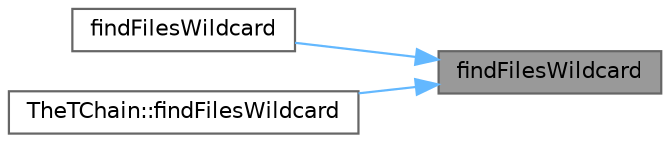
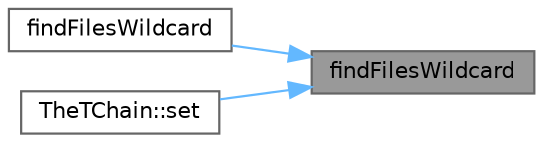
  digraph {
    rankdir=RL
    node [color=grey40 fillcolor=white fontname=Helvetica fontsize=10 shape=box style=filled]
    edge [color=steelblue1 dir=back fontname=Helvetica fontsize=10 labelfontname=Helvetica labelfontsize=10 style=solid]
    n1 [color=gray40 fillcolor=grey60 fontcolor=black height=0.2 label=findFilesWildcard width=0.4]
    n2 [height=0.2 label=findFilesWildcard width=0.4]
-   n3 [height=0.2 label="TheTChain::findFilesWildcard" width=0.4]
+   n3 [height=0.2 label="TheTChain::set" width=0.4]
    n1 -> n2
    n1 -> n3
  }
